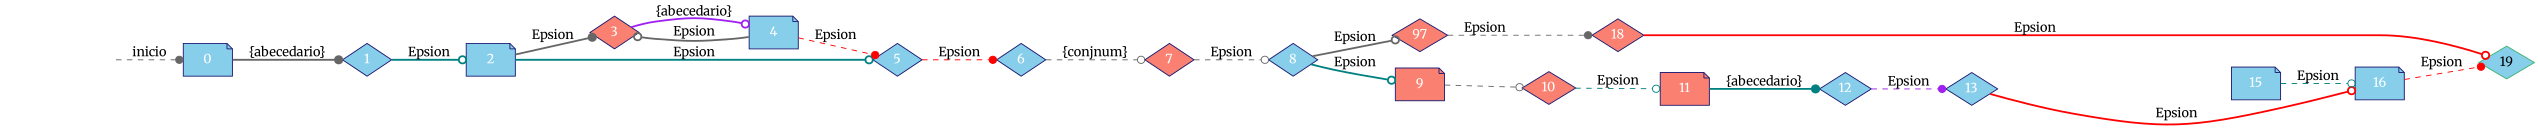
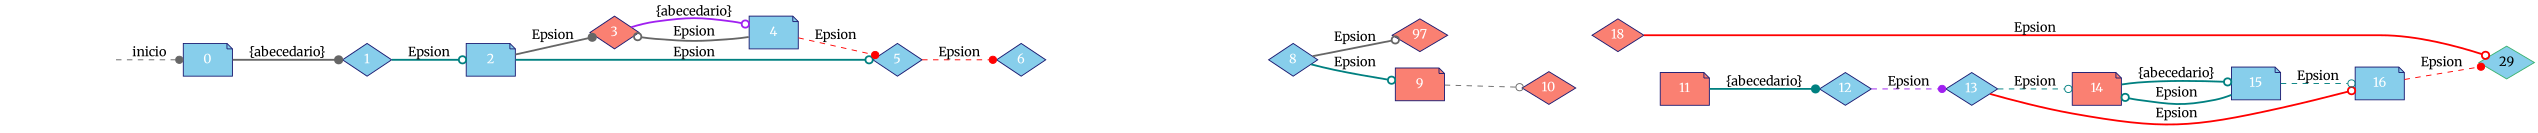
  digraph {
    fontname=Merriweather
    rankdir=LR
    node [color=midnightblue fillcolor=skyblue fontname=Merriweather shape=diamond style=filled fontcolor=white]
    edge [arrowhead=odot color=gray40 fontname=Merriweather style=bold]
-   19 [color=mediumseagreen fontcolor=""]
+   19 [color=mediumseagreen label=29 fontcolor=""]
    secret_node [shape=circle style=invis fillcolor=""]
    0 [shape=note]
    1
    2 [shape=note]
    3 [fillcolor=salmon]
    5
    4 [shape=note]
    6
-   7 [fillcolor=salmon]
    8
    n12 [fillcolor=salmon label=97]
    9 [fillcolor=salmon shape=note]
    18 [fillcolor=salmon]
    10 [fillcolor=salmon]
    11 [fillcolor=salmon shape=note]
    12
    13
+   14 [fillcolor=salmon shape=note]
    16 [shape=note]
    15 [shape=note]
    secret_node -> 0 [arrowhead=dot label=inicio style=dashed]
    0 -> 1 [arrowhead=dot label="{abecedario}"]
    1 -> 2 [color=teal label=Epsion]
    2 -> 3 [arrowhead=dot label=Epsion]
    2 -> 5 [color=teal label=Epsion]
    3 -> 4 [color=purple label="{abecedario}"]
    5 -> 6 [arrowhead=dot color=red label=Epsion style=dashed]
    4 -> 3 [label=Epsion]
    4 -> 5 [arrowhead=dot color=red label=Epsion style=dashed]
-   6 -> 7 [label="{conjnum}" style=dashed]
-   7 -> 8 [label=Epsion style=dashed]
    8 -> n12 [label=Epsion]
    8 -> 9 [color=teal label=Epsion]
-   n12 -> 18 [arrowhead=dot label=Epsion style=dashed]
    9 -> 10 [label="\n" style=dashed]
    18 -> 19 [color=red label=Epsion]
-   10 -> 11 [color=teal label=Epsion style=dashed]
    11 -> 12 [arrowhead=dot color=teal label="{abecedario}"]
    12 -> 13 [arrowhead=dot color=purple label=Epsion style=dashed]
+   13 -> 14 [color=teal label=Epsion style=dashed]
    13 -> 16 [color=red label=Epsion]
+   14 -> 15 [color=teal label="{abecedario}"]
    16 -> 19 [arrowhead=dot color=red label=Epsion style=dashed]
+   15 -> 14 [color=teal label=Epsion]
    15 -> 16 [color=teal label=Epsion style=dashed]
  }
